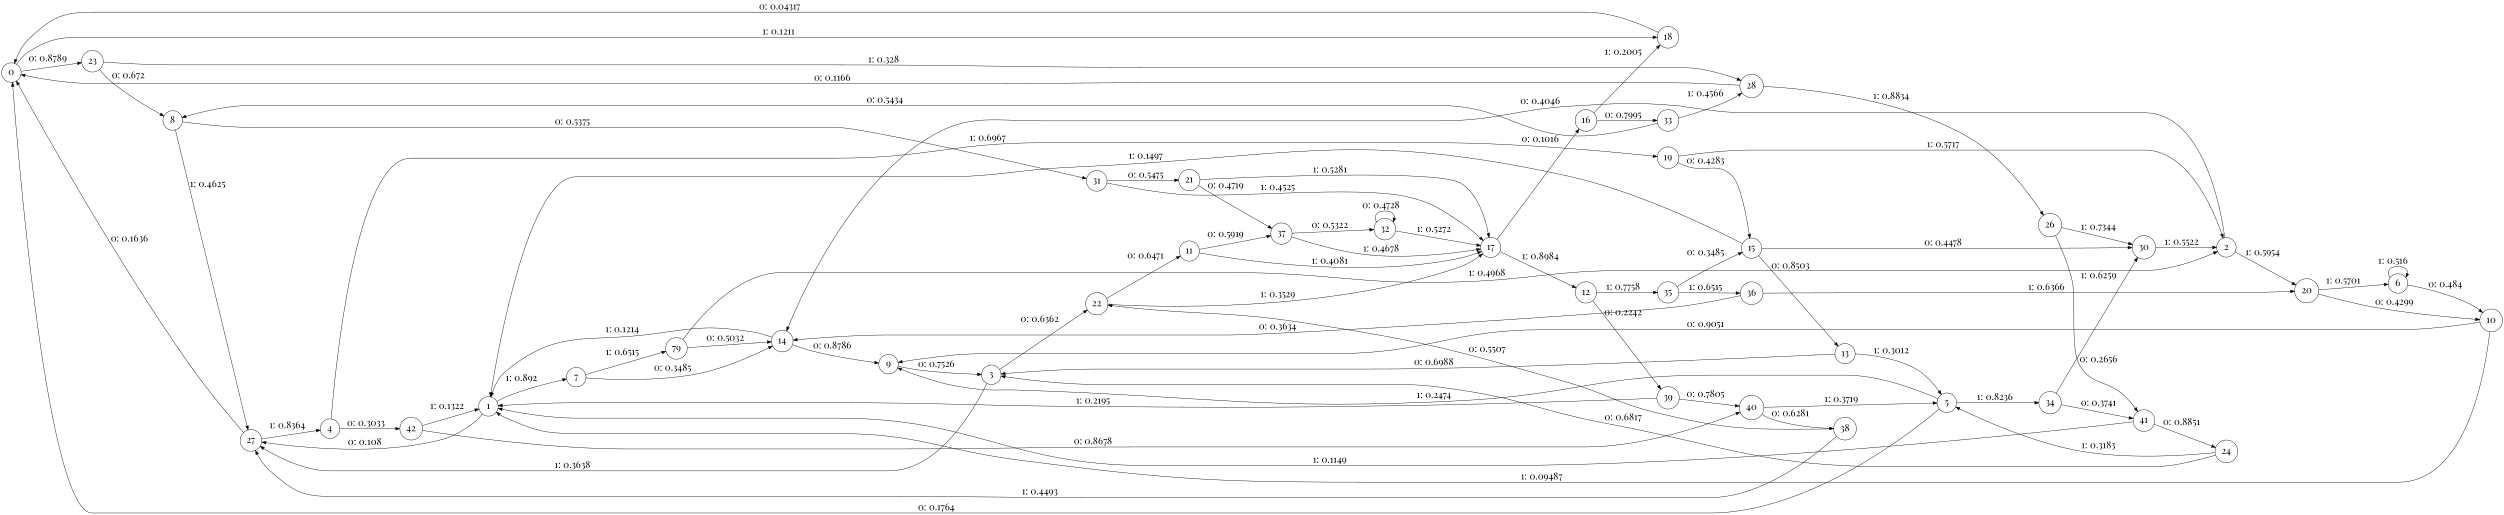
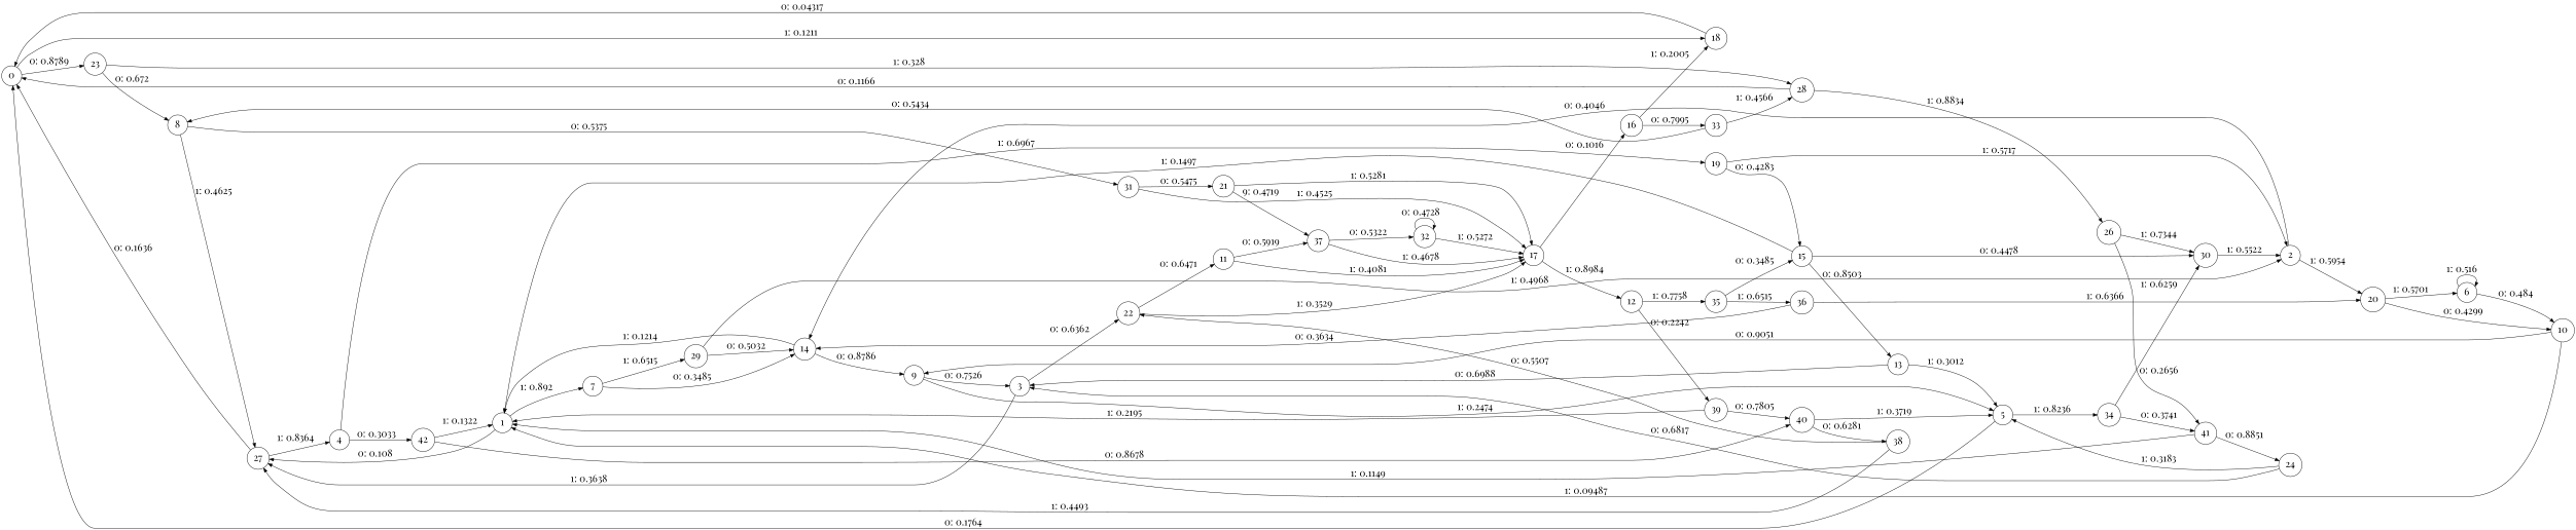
  digraph {
    fontname="Playfair Display"
    rankdir=LR
    node [fontname="Playfair Display" fontsize=24 shape=circle]
    edge [fontname="Playfair Display" fontsize=24]
    0
    23
    18
    8
    28
    27
    31
    26
    1
    7
    14
-   29 [label=79]
+   29
    9
    2
    20
    6
    10
    3
    5
    22
    11
    17
    4
    37
    12
    16
    42
    19
    40
    15
    38
    30
    13
    34
    41
    24
    21
    32
    39
    35
    33
    36
    0 -> 23 [label="0: 0.8789   "]
    0 -> 18 [label="1: 0.1211   "]
    23 -> 8 [label="0: 0.672    "]
    23 -> 28 [label="1: 0.328    "]
    18 -> 0 [label="0: 0.04317  "]
    8 -> 27 [label="1: 0.4625   "]
    8 -> 31 [label="0: 0.5375   "]
    28 -> 0 [label="0: 0.1166   "]
    28 -> 26 [label="1: 0.8834   "]
    27 -> 0 [label="0: 0.1636   "]
    27 -> 4 [label="1: 0.8364   "]
    31 -> 17 [label="1: 0.4525   "]
    31 -> 21 [label="0: 0.5475   "]
    26 -> 30 [label="1: 0.7344   "]
    26 -> 41 [label="0: 0.2656   "]
    1 -> 27 [label="0: 0.108    "]
    1 -> 7 [label="1: 0.892    "]
    7 -> 14 [label="0: 0.3485   "]
    7 -> 29 [label="1: 0.6515   "]
    14 -> 1 [label="1: 0.1214   "]
    14 -> 9 [label="0: 0.8786   "]
    29 -> 14 [label="0: 0.5032   "]
    29 -> 2 [label="1: 0.4968   "]
    9 -> 3 [label="0: 0.7526   "]
-   5 -> 9 [label="1: 0.2474   "]
+   9 -> 5 [label="1: 0.2474   "]
    2 -> 14 [label="0: 0.4046   "]
    2 -> 20 [label="1: 0.5954   "]
    20 -> 6 [label="1: 0.5701   "]
    20 -> 10 [label="0: 0.4299   "]
    6 -> 6 [label="1: 0.516    "]
    6 -> 10 [label="0: 0.484    "]
    10 -> 1 [label="1: 0.09487  "]
    10 -> 9 [label="0: 0.9051   "]
    3 -> 27 [label="1: 0.3638   "]
    3 -> 22 [label="0: 0.6362   "]
    5 -> 0 [label="0: 0.1764   "]
    5 -> 34 [label="1: 0.8236   "]
    22 -> 11 [label="0: 0.6471   "]
    22 -> 17 [label="1: 0.3529   "]
    11 -> 17 [label="1: 0.4081   "]
    11 -> 37 [label="0: 0.5919   "]
    17 -> 12 [label="1: 0.8984   "]
    17 -> 16 [label="0: 0.1016   "]
    4 -> 42 [label="0: 0.3033   "]
    4 -> 19 [label="1: 0.6967   "]
    37 -> 17 [label="1: 0.4678   "]
    37 -> 32 [label="0: 0.5322   "]
    12 -> 39 [label="0: 0.2242   "]
    12 -> 35 [label="1: 0.7758   "]
    16 -> 18 [label="1: 0.2005   "]
    16 -> 33 [label="0: 0.7995   "]
    42 -> 1 [label="1: 0.1322   "]
    42 -> 40 [label="0: 0.8678   "]
    19 -> 2 [label="1: 0.5717   "]
    19 -> 15 [label="0: 0.4283   "]
    40 -> 5 [label="1: 0.3719   "]
    40 -> 38 [label="0: 0.6281   "]
    15 -> 1 [label="1: 0.1497   "]
    15 -> 30 [label="0: 0.4478   "]
    15 -> 13 [label="0: 0.8503   "]
    38 -> 27 [label="1: 0.4493   "]
    38 -> 22 [label="0: 0.5507   "]
    30 -> 2 [label="1: 0.5522   "]
    13 -> 3 [label="0: 0.6988   "]
    13 -> 5 [label="1: 0.3012   "]
    34 -> 30 [label="1: 0.6259   "]
    34 -> 41 [label="0: 0.3741   "]
    41 -> 1 [label="1: 0.1149   "]
    41 -> 24 [label="0: 0.8851   "]
    24 -> 3 [label="0: 0.6817   "]
    24 -> 5 [label="1: 0.3183   "]
    21 -> 17 [label="1: 0.5281   "]
-   21 -> 37 [label="0: 0.4719   "]
+   21 -> 37 [label="9: 0.4719   "]
    32 -> 17 [label="1: 0.5272   "]
    32 -> 32 [label="0: 0.4728   "]
    39 -> 1 [label="1: 0.2195   "]
    39 -> 40 [label="0: 0.7805   "]
    35 -> 15 [label="0: 0.3485   "]
    35 -> 36 [label="1: 0.6515   "]
    33 -> 8 [label="0: 0.5434   "]
    33 -> 28 [label="1: 0.4566   "]
    36 -> 14 [label="0: 0.3634   "]
    36 -> 20 [label="1: 0.6366   "]
  }
